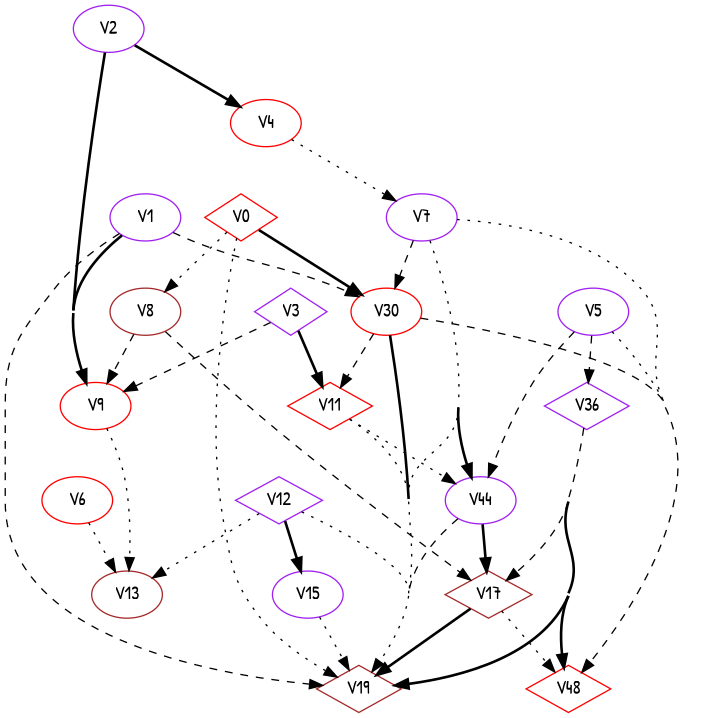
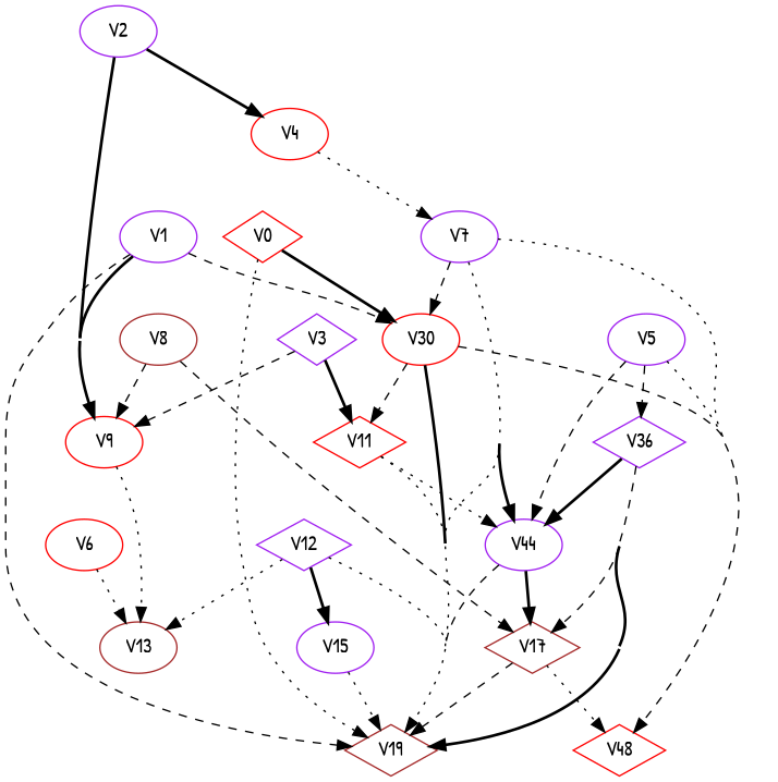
  strict digraph {
    concentrate=True
    fontname="Patrick Hand"
    node [color=purple fontname="Patrick Hand" shape=ellipse]
    edge [fontname="Patrick Hand" style=dotted]
    V0 [color=red shape=diamond]
    V8 [color=brown]
    n3 [color=red label=V30]
    V19 [color=brown shape=diamond]
    V9 [color=red]
    V17 [color=brown shape=diamond]
    V11 [color=red shape=diamond]
    n8 [color=red label=V48 shape=diamond]
    V1
    V13 [color=brown]
    V2
    V4 [color=red]
    V7
    V3 [shape=diamond]
    n15 [label=V44]
    V5
    n17 [label=V36 shape=diamond]
    V6 [color=red]
    V12 [shape=diamond]
    V15
-   V0 -> V8
    V0 -> n3 [style=bold]
    V0 -> V19
    V8 -> V9 [style=dashed]
    V8 -> V17 [style=dashed]
    n3 -> V19 [style=bold]
    n3 -> V11 [style=dashed]
    n3 -> n8 [style=dashed]
    V9 -> V13
-   V17 -> V19 [style=bold]
+   V17 -> V19 [style=dashed]
    V17 -> n8
    V11 -> V19
    V11 -> n15
    V1 -> n3 [style=dashed]
    V1 -> V19 [style=dashed]
    V1 -> V9 [style=bold]
    V2 -> V9 [style=bold]
    V2 -> V4 [style=bold]
    V4 -> V7
    V7 -> n3 [style=dashed]
    V7 -> V19
    V7 -> n8
    V7 -> n15 [style=bold]
    V3 -> V9 [style=dashed]
    V3 -> V11 [style=bold]
    n15 -> V19 [style=dashed]
    n15 -> V17 [style=bold]
    V5 -> n8
    V5 -> n15 [style=dashed]
    V5 -> n17 [style=dashed]
    n17 -> V19 [style=bold]
    n17 -> V17 [style=dashed]
-   n17 -> n8 [style=bold]
+   n17 -> n15 [style=bold]
    V6 -> V13
    V12 -> V19
    V12 -> V13
    V12 -> V15 [style=bold]
    V15 -> V19
  }
